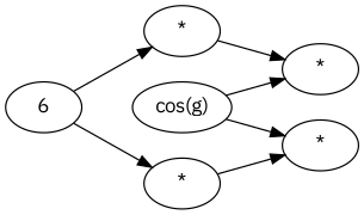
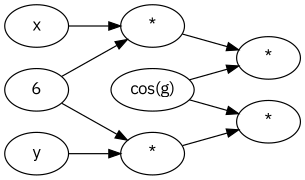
  digraph {
    fontname="IBM Plex Sans"
    rankdir=LR
    node [fontname="IBM Plex Sans"]
    edge [fontname="IBM Plex Sans"]
    n1 [label="cos(g)"]
    n2 [label="*"]
    n3 [label="*"]
+   n4 [label=x]
    n5 [label="*"]
+   n6 [label=y]
    n7 [label="*"]
    n8 [label=6]
    n1 -> n2
    n1 -> n3
+   n4 -> n5
    n5 -> n2
+   n6 -> n7
    n7 -> n3
    n8 -> n5
    n8 -> n7
  }
